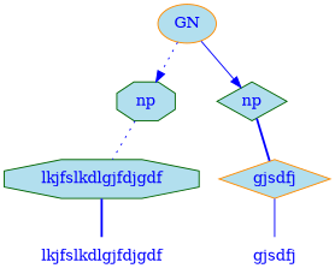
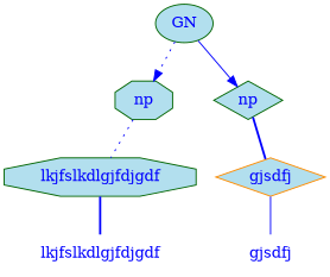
  digraph {
    node [fillcolor=lightblue2 fontcolor=blue shape=plaintext color=darkgreen style=filled]
    edge [arrowhead=none color=blue fontcolor=blue minlen=1 style=bold]
    n1 [height=0.50 label=lkjfslkdlgjfdjgdf width=1.61 style=""]
    n2 [height=0.50 label=lkjfslkdlgjfdjgdf shape=octagon width=2.25]
    n3 [height=0.50 label=np shape=octagon width=0.75]
    n4 [height=0.50 label=gjsdfj width=0.75 color=darkorange style=""]
    n5 [color=darkorange height=0.50 label=gjsdfj shape=diamond width=0.97]
    n6 [height=0.50 label=np shape=diamond width=0.75]
-   n7 [arrowhead=doubleoctagon color=darkorange height=0.50 label=GN width=0.75 shape=ellipse]
+   n7 [arrowhead=doubleoctagon height=0.50 label=GN width=0.75 shape=ellipse]
    n2 -> n1
    n3 -> n2 [style=dotted]
    n5 -> n4 [style=solid]
    n6 -> n5
    n7 -> n3 [shape=normal style=dotted arrowhead=""]
    n7 -> n6 [shape=normal style=solid arrowhead=""]
  }
